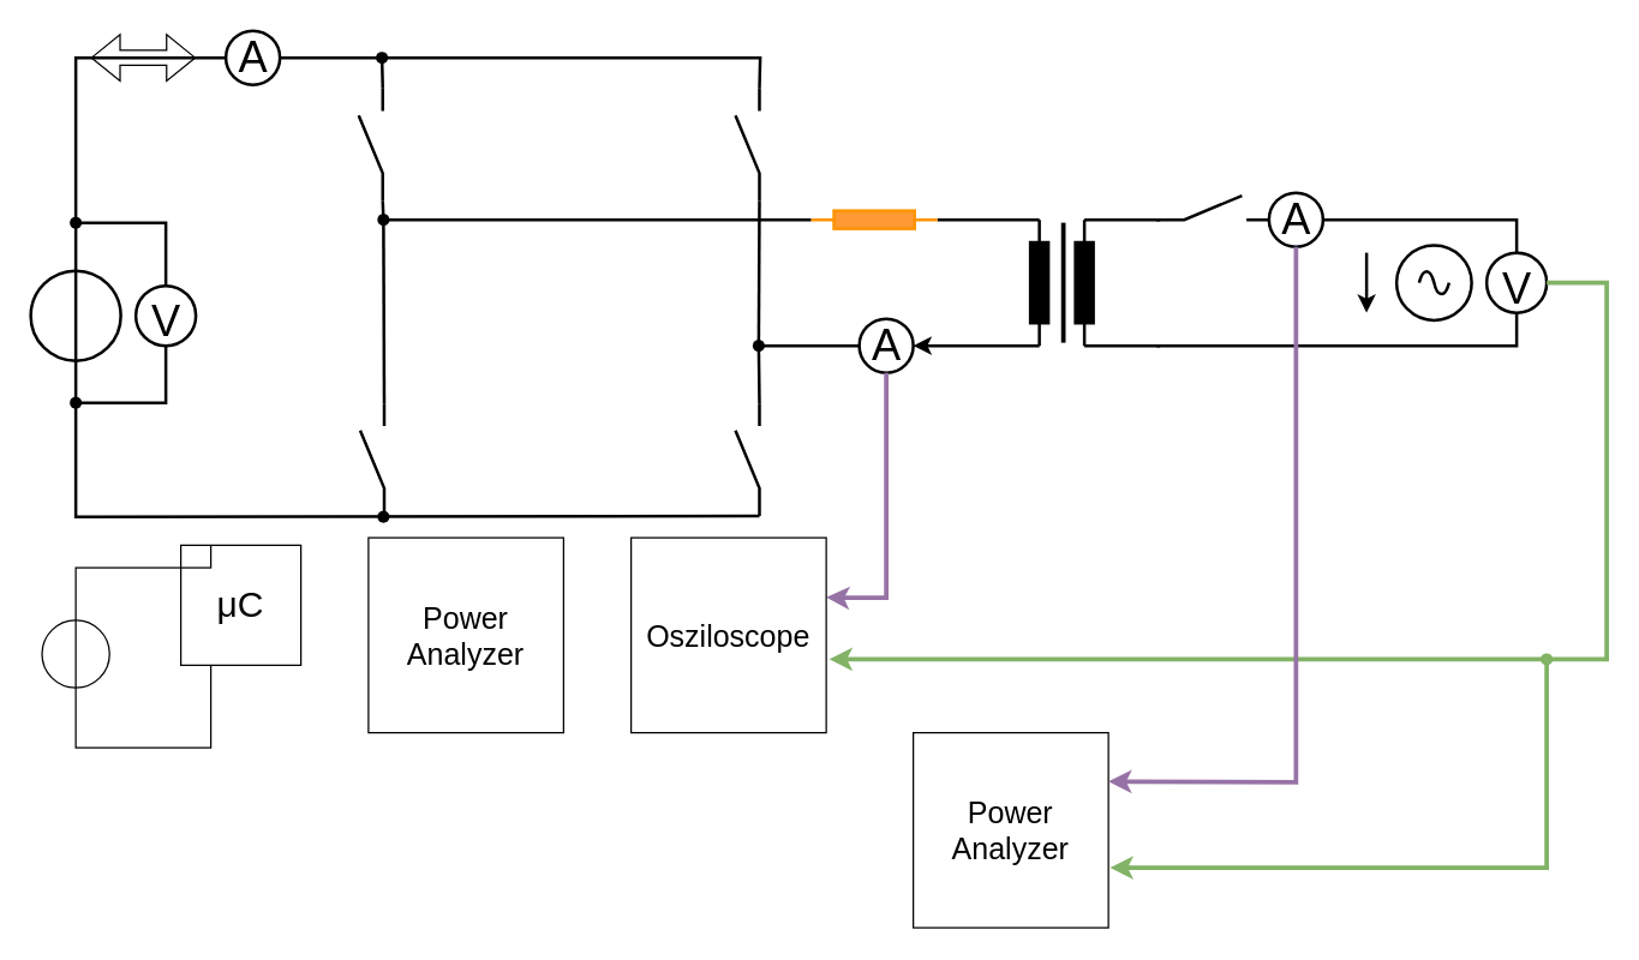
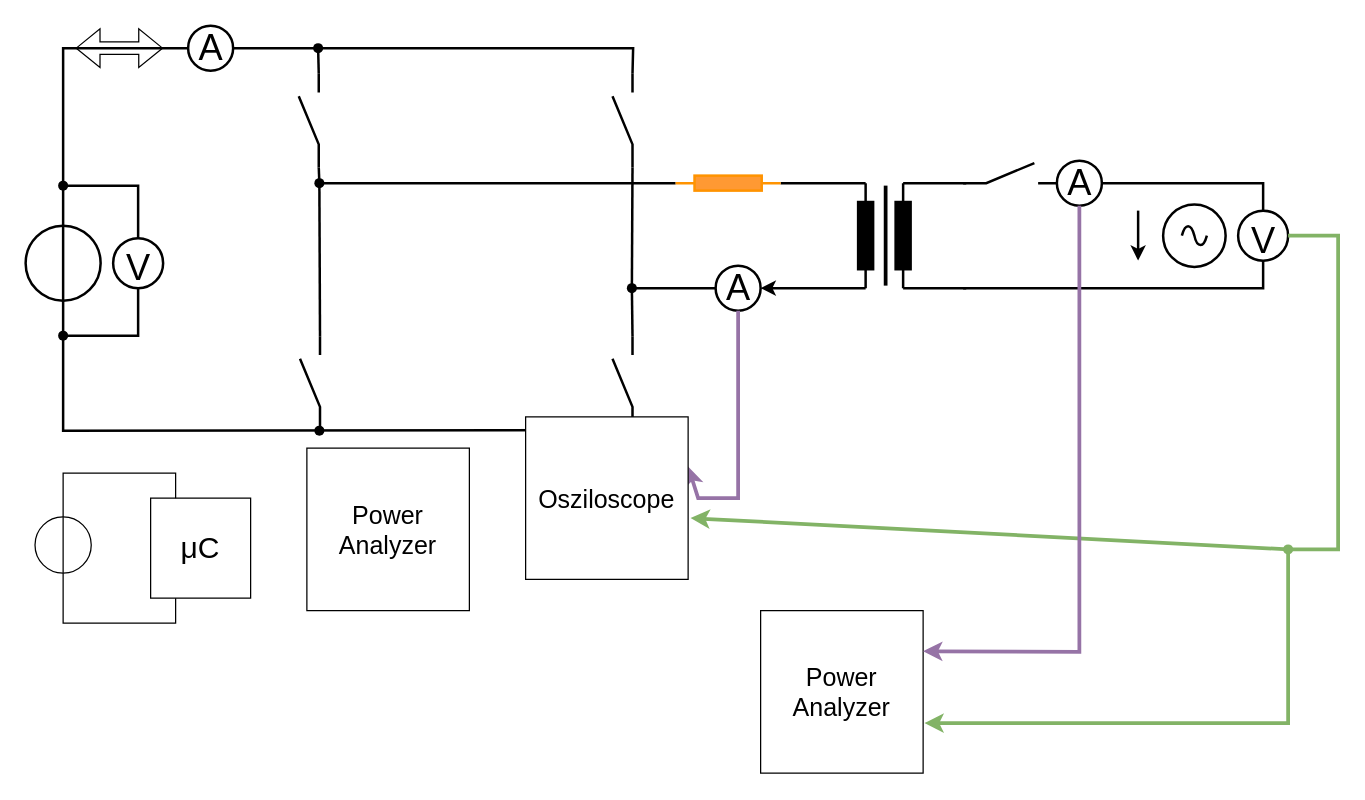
  <mxCell id="0" />
  <mxCell id="1" parent="0" />
  <mxCell id="2" value="" style="endArrow=none;html=1;rounded=0;entryX=0;entryY=0.5;entryDx=0;entryDy=0;entryPerimeter=0;exitX=0;exitY=0.5;exitDx=0;exitDy=0;exitPerimeter=0;strokeWidth=2;" edge="1" parent="1" source="30"><mxGeometry width="50" height="50" relative="1" as="geometry"><mxPoint x="732" y="146" as="sourcePoint" /><mxPoint x="772.5" y="146" as="targetPoint" /></mxGeometry></mxCell>
  <mxCell id="3" value="" style="pointerEvents=1;verticalLabelPosition=bottom;shadow=0;dashed=0;align=center;html=1;verticalAlign=top;shape=mxgraph.electrical.signal_sources.source;aspect=fixed;points=[[0.5,0,0],[1,0.5,0],[0.5,1,0],[0,0.5,0]];elSignalType=ac;strokeWidth=2;" vertex="1" parent="1"><mxGeometry x="930" y="163" width="50" height="50" as="geometry" /></mxCell>
  <mxCell id="4" value="" style="pointerEvents=1;verticalLabelPosition=bottom;shadow=0;dashed=0;align=center;html=1;verticalAlign=top;shape=mxgraph.electrical.electro-mechanical.make_contact;rotation=-90;strokeWidth=2;" vertex="1" parent="1"><mxGeometry x="209" y="88" width="75" height="16" as="geometry" /></mxCell>
  <mxCell id="5" value="" style="pointerEvents=1;verticalLabelPosition=bottom;shadow=0;dashed=0;align=center;html=1;verticalAlign=top;shape=mxgraph.electrical.electro-mechanical.make_contact;rotation=-90;strokeWidth=2;" vertex="1" parent="1"><mxGeometry x="460" y="88" width="75" height="16" as="geometry" /></mxCell>
  <mxCell id="6" value="" style="pointerEvents=1;verticalLabelPosition=bottom;shadow=0;dashed=0;align=center;html=1;verticalAlign=top;shape=mxgraph.electrical.electro-mechanical.make_contact;rotation=-90;strokeWidth=2;" vertex="1" parent="1"><mxGeometry x="210" y="298" width="75" height="16" as="geometry" /></mxCell>
  <mxCell id="7" value="" style="pointerEvents=1;verticalLabelPosition=bottom;shadow=0;dashed=0;align=center;html=1;verticalAlign=top;shape=mxgraph.electrical.electro-mechanical.make_contact;rotation=-90;strokeWidth=2;" vertex="1" parent="1"><mxGeometry x="460" y="298" width="75" height="16" as="geometry" /></mxCell>
  <mxCell id="8" value="&lt;p style=&quot;line-height: 70%;&quot;&gt;&lt;font style=&quot;font-size: 29px;&quot;&gt;V&lt;/font&gt;&lt;/p&gt;" style="verticalLabelPosition=middle;shadow=0;dashed=0;align=center;html=1;verticalAlign=middle;strokeWidth=2;shape=ellipse;aspect=fixed;fontSize=50;" vertex="1" parent="1"><mxGeometry x="990" y="168" width="40" height="40" as="geometry" /></mxCell>
  <mxCell id="9" value="A" style="verticalLabelPosition=middle;shadow=0;dashed=0;align=center;html=1;verticalAlign=middle;strokeWidth=2;shape=ellipse;aspect=fixed;fontSize=29;" vertex="1" parent="1"><mxGeometry x="572" y="212" width="36" height="36" as="geometry" /></mxCell>
  <mxCell id="10" value="" style="endArrow=classic;html=1;rounded=0;entryX=1;entryY=0.5;entryDx=0;entryDy=0;exitX=1;exitY=0.5;exitDx=0;exitDy=0;exitPerimeter=0;strokeWidth=2;" edge="1" parent="1" source="32" target="9"><mxGeometry width="50" height="50" relative="1" as="geometry"><mxPoint x="652" y="230" as="sourcePoint" /><mxPoint x="510" y="248" as="targetPoint" /></mxGeometry></mxCell>
  <mxCell id="11" value="" style="endArrow=none;html=1;rounded=0;entryX=0;entryY=0.5;entryDx=0;entryDy=0;entryPerimeter=0;exitX=0;exitY=0.5;exitDx=0;exitDy=0;exitPerimeter=0;strokeWidth=2;" edge="1" parent="1" source="32" target="33"><mxGeometry width="50" height="50" relative="1" as="geometry"><mxPoint x="652" y="146" as="sourcePoint" /><mxPoint x="630" y="146" as="targetPoint" /></mxGeometry></mxCell>
  <mxCell id="12" value="" style="shape=waypoint;sketch=0;fillStyle=solid;size=6;pointerEvents=1;points=[];fillColor=none;resizable=0;rotatable=0;perimeter=centerPerimeter;snapToPoint=1;strokeWidth=2;" vertex="1" parent="1"><mxGeometry x="245" y="136" width="20" height="20" as="geometry" /></mxCell>
  <mxCell id="13" value="" style="endArrow=none;html=1;rounded=0;entryX=1;entryY=0.5;entryDx=0;entryDy=0;entryPerimeter=0;exitX=0.4;exitY=0.75;exitDx=0;exitDy=0;exitPerimeter=0;strokeWidth=2;" edge="1" parent="1" source="12" target="33"><mxGeometry width="50" height="50" relative="1" as="geometry"><mxPoint x="430" y="298" as="sourcePoint" /><mxPoint x="530" y="146" as="targetPoint" /></mxGeometry></mxCell>
  <mxCell id="14" value="" style="endArrow=none;html=1;rounded=0;entryX=0.65;entryY=0.85;entryDx=0;entryDy=0;entryPerimeter=0;exitX=0;exitY=1;exitDx=0;exitDy=0;exitPerimeter=0;strokeWidth=2;" edge="1" parent="1" source="4" target="12"><mxGeometry width="50" height="50" relative="1" as="geometry"><mxPoint x="430" y="298" as="sourcePoint" /><mxPoint x="480" y="248" as="targetPoint" /></mxGeometry></mxCell>
  <mxCell id="15" value="" style="endArrow=none;html=1;rounded=0;exitX=1;exitY=1;exitDx=0;exitDy=0;exitPerimeter=0;strokeWidth=2;" edge="1" parent="1" source="6"><mxGeometry width="50" height="50" relative="1" as="geometry"><mxPoint x="430" y="298" as="sourcePoint" /><mxPoint x="255" y="146" as="targetPoint" /></mxGeometry></mxCell>
  <mxCell id="16" value="" style="shape=waypoint;sketch=0;fillStyle=solid;size=6;pointerEvents=1;points=[];fillColor=none;resizable=0;rotatable=0;perimeter=centerPerimeter;snapToPoint=1;strokeWidth=2;" vertex="1" parent="1"><mxGeometry x="495" y="220" width="20" height="20" as="geometry" /></mxCell>
  <mxCell id="17" value="" style="endArrow=none;html=1;rounded=0;entryX=0;entryY=0.5;entryDx=0;entryDy=0;exitX=0.5;exitY=0.65;exitDx=0;exitDy=0;exitPerimeter=0;strokeWidth=2;" edge="1" parent="1" source="16" target="9"><mxGeometry width="50" height="50" relative="1" as="geometry"><mxPoint x="430" y="298" as="sourcePoint" /><mxPoint x="480" y="248" as="targetPoint" /></mxGeometry></mxCell>
  <mxCell id="18" value="" style="endArrow=none;html=1;rounded=0;entryX=1;entryY=1;entryDx=0;entryDy=0;entryPerimeter=0;exitX=0.45;exitY=0.35;exitDx=0;exitDy=0;exitPerimeter=0;strokeWidth=2;" edge="1" parent="1" source="16" target="7"><mxGeometry width="50" height="50" relative="1" as="geometry"><mxPoint x="430" y="298" as="sourcePoint" /><mxPoint x="480" y="248" as="targetPoint" /></mxGeometry></mxCell>
  <mxCell id="19" value="" style="endArrow=none;html=1;rounded=0;entryX=0;entryY=1;entryDx=0;entryDy=0;entryPerimeter=0;exitX=0.45;exitY=0.3;exitDx=0;exitDy=0;exitPerimeter=0;strokeWidth=2;" edge="1" parent="1" source="16" target="5"><mxGeometry width="50" height="50" relative="1" as="geometry"><mxPoint x="430" y="298" as="sourcePoint" /><mxPoint x="480" y="248" as="targetPoint" /></mxGeometry></mxCell>
  <mxCell id="20" value="" style="endArrow=classic;html=1;rounded=0;strokeWidth=2;" edge="1" parent="1"><mxGeometry width="50" height="50" relative="1" as="geometry"><mxPoint x="910" y="168" as="sourcePoint" /><mxPoint x="910" y="208" as="targetPoint" /></mxGeometry></mxCell>
  <mxCell id="21" value="" style="endArrow=classic;html=1;rounded=0;exitX=0.5;exitY=1;exitDx=0;exitDy=0;fillColor=#e1d5e7;strokeColor=#9673a6;strokeWidth=3;entryX=1;entryY=0.305;entryDx=0;entryDy=0;entryPerimeter=0;" edge="1" parent="1" source="9" target="26"><mxGeometry width="50" height="50" relative="1" as="geometry"><mxPoint x="430" y="468" as="sourcePoint" /><mxPoint x="540" y="398" as="targetPoint" /><Array as="points"><mxPoint x="590" y="278" /><mxPoint x="590" y="398" /><mxPoint x="558" y="398" /></Array></mxGeometry></mxCell>
  <mxCell id="22" value="" style="endArrow=classic;html=1;rounded=0;exitDx=0;exitDy=0;fillColor=#d5e8d4;strokeColor=#82b366;strokeWidth=3;entryX=1.015;entryY=0.623;entryDx=0;entryDy=0;entryPerimeter=0;" edge="1" parent="1" source="59" target="26"><mxGeometry width="50" height="50" relative="1" as="geometry"><mxPoint x="430" y="468" as="sourcePoint" /><mxPoint x="520" y="438" as="targetPoint" /><Array as="points" /></mxGeometry></mxCell>
  <mxCell id="23" value="" style="pointerEvents=1;verticalLabelPosition=bottom;shadow=0;dashed=0;align=center;html=1;verticalAlign=top;shape=mxgraph.electrical.signal_sources.source;aspect=fixed;points=[[0.5,0,0],[1,0.5,0],[0.5,1,0],[0,0.5,0]];elSignalType=ideal;rotation=90;strokeWidth=2;" vertex="1" parent="1"><mxGeometry x="20" y="180" width="60" height="60" as="geometry" /></mxCell>
  <mxCell id="24" value="" style="endArrow=none;html=1;rounded=0;exitX=1;exitY=0.5;exitDx=0;exitDy=0;exitPerimeter=0;entryX=0;entryY=1;entryDx=0;entryDy=0;entryPerimeter=0;strokeWidth=2;" edge="1" parent="1" source="23" target="7"><mxGeometry width="50" height="50" relative="1" as="geometry"><mxPoint x="380" y="328" as="sourcePoint" /><mxPoint x="430" y="278" as="targetPoint" /><Array as="points"><mxPoint x="50" y="344" /></Array></mxGeometry></mxCell>
  <mxCell id="25" value="" style="endArrow=none;html=1;rounded=0;entryX=1;entryY=0.5;entryDx=0;entryDy=0;entryPerimeter=0;exitX=1;exitY=0.5;exitDx=0;exitDy=0;exitPerimeter=0;strokeWidth=2;" edge="1" parent="1" source="30"><mxGeometry width="50" height="50" relative="1" as="geometry"><mxPoint x="732" y="230" as="sourcePoint" /><mxPoint x="772.5" y="230" as="targetPoint" /><Array as="points" /></mxGeometry></mxCell>
- <mxCell id="26" value="&lt;font style=&quot;font-size: 20px;&quot;&gt;Osziloscope&lt;/font&gt;" style="whiteSpace=wrap;html=1;aspect=fixed;" vertex="1" parent="1"><mxGeometry x="420" y="358" width="130" height="130" as="geometry" /></mxCell>
+ <mxCell id="26" value="&lt;font style=&quot;font-size: 20px;&quot;&gt;Osziloscope&lt;/font&gt;" style="whiteSpace=wrap;html=1;aspect=fixed;" vertex="1" parent="1"><mxGeometry x="420" y="333" width="130" height="130" as="geometry" /></mxCell>
  <mxCell id="27" value="" style="endArrow=none;html=1;rounded=0;exitDx=0;exitDy=0;exitPerimeter=0;strokeWidth=2;entryX=0;entryY=0.5;entryDx=0;entryDy=0;" edge="1" parent="1" source="48" target="39"><mxGeometry width="50" height="50" relative="1" as="geometry"><mxPoint x="180" y="168" as="sourcePoint" /><mxPoint x="140" y="38" as="targetPoint" /><Array as="points"><mxPoint x="50" y="38" /></Array></mxGeometry></mxCell>
  <mxCell id="28" value="" style="endArrow=none;html=1;rounded=0;entryX=1;entryY=1;entryDx=0;entryDy=0;entryPerimeter=0;exitDx=0;exitDy=0;strokeWidth=2;" edge="1" parent="1" source="42" target="5"><mxGeometry width="50" height="50" relative="1" as="geometry"><mxPoint x="190" y="38" as="sourcePoint" /><mxPoint x="230" y="118" as="targetPoint" /><Array as="points"><mxPoint x="506" y="38" /></Array></mxGeometry></mxCell>
  <mxCell id="29" value="" style="endArrow=none;html=1;rounded=0;entryX=1;entryY=1;entryDx=0;entryDy=0;entryPerimeter=0;strokeWidth=2;" edge="1" parent="1" target="4"><mxGeometry width="50" height="50" relative="1" as="geometry"><mxPoint x="254" y="38" as="sourcePoint" /><mxPoint x="230" y="138" as="targetPoint" /></mxGeometry></mxCell>
  <mxCell id="30" value="" style="pointerEvents=1;verticalLabelPosition=bottom;shadow=0;dashed=0;align=center;html=1;verticalAlign=top;shape=mxgraph.electrical.resistors.resistor_1;rotation=90;strokeWidth=2;fillColor=#000000;" vertex="1" parent="1"><mxGeometry x="680" y="182" width="84" height="12" as="geometry" /></mxCell>
  <mxCell id="31" value="" style="endArrow=none;html=1;rounded=0;strokeWidth=3;" edge="1" parent="1"><mxGeometry width="50" height="50" relative="1" as="geometry"><mxPoint x="708" y="228" as="sourcePoint" /><mxPoint x="708" y="148" as="targetPoint" /></mxGeometry></mxCell>
  <mxCell id="32" value="" style="pointerEvents=1;verticalLabelPosition=bottom;shadow=0;dashed=0;align=center;html=1;verticalAlign=top;shape=mxgraph.electrical.resistors.resistor_1;rotation=90;strokeWidth=2;fillColor=#000000;" vertex="1" parent="1"><mxGeometry x="650" y="182" width="84" height="12" as="geometry" /></mxCell>
  <mxCell id="33" value="" style="pointerEvents=1;verticalLabelPosition=bottom;shadow=0;dashed=0;align=center;html=1;verticalAlign=top;shape=mxgraph.electrical.resistors.resistor_1;rotation=-180;strokeWidth=2;fillColor=#FF9933;strokeColor=#ff9300;" vertex="1" parent="1"><mxGeometry x="540" y="140" width="84" height="12" as="geometry" /></mxCell>
- <mxCell id="34" value="&lt;font style=&quot;font-size: 24px;&quot;&gt;μC&lt;/font&gt;" style="whiteSpace=wrap;html=1;aspect=fixed;" vertex="1" parent="1"><mxGeometry x="120" y="363" width="80" height="80" as="geometry" /></mxCell>
+ <mxCell id="34" value="&lt;font style=&quot;font-size: 24px;&quot;&gt;μC&lt;/font&gt;" style="whiteSpace=wrap;html=1;aspect=fixed;" vertex="1" parent="1"><mxGeometry x="120" y="398" width="80" height="80" as="geometry" /></mxCell>
  <mxCell id="35" value="" style="pointerEvents=1;verticalLabelPosition=bottom;shadow=0;dashed=0;align=center;html=1;verticalAlign=top;shape=mxgraph.electrical.signal_sources.source;aspect=fixed;points=[[0.5,0,0],[1,0.5,0],[0.5,1,0],[0,0.5,0]];elSignalType=ideal;rotation=90;strokeWidth=1;" vertex="1" parent="1"><mxGeometry x="27.5" y="413" width="45" height="45" as="geometry" /></mxCell>
  <mxCell id="36" value="" style="endArrow=none;html=1;rounded=0;entryX=0.25;entryY=0;entryDx=0;entryDy=0;exitX=0;exitY=0.5;exitDx=0;exitDy=0;exitPerimeter=0;" edge="1" parent="1" source="35" target="34"><mxGeometry width="50" height="50" relative="1" as="geometry"><mxPoint x="240" y="448" as="sourcePoint" /><mxPoint x="290" y="398" as="targetPoint" /><Array as="points"><mxPoint x="50" y="378" /><mxPoint x="140" y="378" /></Array></mxGeometry></mxCell>
  <mxCell id="37" value="" style="endArrow=none;html=1;rounded=0;entryX=0.25;entryY=1;entryDx=0;entryDy=0;exitX=1;exitY=0.5;exitDx=0;exitDy=0;exitPerimeter=0;" edge="1" parent="1" source="35" target="34"><mxGeometry width="50" height="50" relative="1" as="geometry"><mxPoint x="240" y="448" as="sourcePoint" /><mxPoint x="290" y="398" as="targetPoint" /><Array as="points"><mxPoint x="50" y="498" /><mxPoint x="140" y="498" /></Array></mxGeometry></mxCell>
  <mxCell id="38" value="" style="shape=flexArrow;endArrow=classic;startArrow=classic;html=1;rounded=0;" edge="1" parent="1"><mxGeometry width="100" height="100" relative="1" as="geometry"><mxPoint x="60" y="38" as="sourcePoint" /><mxPoint x="130" y="38" as="targetPoint" /></mxGeometry></mxCell>
  <mxCell id="39" value="A" style="verticalLabelPosition=middle;shadow=0;dashed=0;align=center;html=1;verticalAlign=middle;strokeWidth=2;shape=ellipse;aspect=fixed;fontSize=29;" vertex="1" parent="1"><mxGeometry x="150" y="20" width="36" height="36" as="geometry" /></mxCell>
  <mxCell id="40" value="" style="pointerEvents=1;verticalLabelPosition=bottom;shadow=0;dashed=0;align=center;html=1;verticalAlign=top;shape=mxgraph.electrical.electro-mechanical.make_contact;strokeWidth=2;" vertex="1" parent="1"><mxGeometry x="770" y="130" width="75" height="16" as="geometry" /></mxCell>
  <mxCell id="41" value="" style="endArrow=none;html=1;rounded=0;entryDx=0;entryDy=0;entryPerimeter=0;exitX=1;exitY=0.5;exitDx=0;exitDy=0;strokeWidth=2;" edge="1" parent="1" source="39" target="42"><mxGeometry width="50" height="50" relative="1" as="geometry"><mxPoint x="186" y="38" as="sourcePoint" /><mxPoint x="506" y="59" as="targetPoint" /><Array as="points" /></mxGeometry></mxCell>
  <mxCell id="42" value="" style="shape=waypoint;sketch=0;fillStyle=solid;size=6;pointerEvents=1;points=[];fillColor=none;resizable=0;rotatable=0;perimeter=centerPerimeter;snapToPoint=1;strokeWidth=2;" vertex="1" parent="1"><mxGeometry x="244" y="28" width="20" height="20" as="geometry" /></mxCell>
  <mxCell id="43" value="" style="shape=waypoint;sketch=0;fillStyle=solid;size=6;pointerEvents=1;points=[];fillColor=none;resizable=0;rotatable=0;perimeter=centerPerimeter;snapToPoint=1;strokeWidth=2;" vertex="1" parent="1"><mxGeometry x="245" y="334" width="20" height="20" as="geometry" /></mxCell>
  <mxCell id="44" value="&lt;p style=&quot;line-height: 70%;&quot;&gt;&lt;font style=&quot;font-size: 29px;&quot;&gt;V&lt;/font&gt;&lt;/p&gt;" style="verticalLabelPosition=middle;shadow=0;dashed=0;align=center;html=1;verticalAlign=middle;strokeWidth=2;shape=ellipse;aspect=fixed;fontSize=50;" vertex="1" parent="1"><mxGeometry x="90" y="190" width="40" height="40" as="geometry" /></mxCell>
  <mxCell id="45" value="" style="endArrow=none;html=1;rounded=0;strokeWidth=2;entryX=0.5;entryY=1;entryDx=0;entryDy=0;" edge="1" parent="1" source="50" target="44"><mxGeometry width="50" height="50" relative="1" as="geometry"><mxPoint x="50" y="268" as="sourcePoint" /><mxPoint x="290" y="278" as="targetPoint" /><Array as="points"><mxPoint x="110" y="268" /></Array></mxGeometry></mxCell>
  <mxCell id="46" value="" style="endArrow=none;html=1;rounded=0;strokeWidth=2;entryX=0.5;entryY=0;entryDx=0;entryDy=0;" edge="1" parent="1" target="44"><mxGeometry width="50" height="50" relative="1" as="geometry"><mxPoint x="50" y="148" as="sourcePoint" /><mxPoint x="300" y="288" as="targetPoint" /><Array as="points"><mxPoint x="110" y="148" /></Array></mxGeometry></mxCell>
  <mxCell id="47" value="" style="endArrow=none;html=1;rounded=0;exitX=0;exitY=0.5;exitDx=0;exitDy=0;exitPerimeter=0;strokeWidth=2;entryDx=0;entryDy=0;" edge="1" parent="1" source="23" target="48"><mxGeometry width="50" height="50" relative="1" as="geometry"><mxPoint x="50" y="180" as="sourcePoint" /><mxPoint x="150" y="38" as="targetPoint" /><Array as="points" /></mxGeometry></mxCell>
  <mxCell id="48" value="" style="shape=waypoint;sketch=0;fillStyle=solid;size=6;pointerEvents=1;points=[];fillColor=none;resizable=0;rotatable=0;perimeter=centerPerimeter;snapToPoint=1;strokeWidth=2;" vertex="1" parent="1"><mxGeometry x="40" y="138" width="20" height="20" as="geometry" /></mxCell>
  <mxCell id="49" value="" style="endArrow=none;html=1;rounded=0;strokeWidth=2;entryDx=0;entryDy=0;" edge="1" parent="1" target="50"><mxGeometry width="50" height="50" relative="1" as="geometry"><mxPoint x="50" y="268" as="sourcePoint" /><mxPoint x="110" y="230" as="targetPoint" /><Array as="points" /></mxGeometry></mxCell>
  <mxCell id="50" value="" style="shape=waypoint;sketch=0;fillStyle=solid;size=6;pointerEvents=1;points=[];fillColor=none;resizable=0;rotatable=0;perimeter=centerPerimeter;snapToPoint=1;strokeWidth=2;" vertex="1" parent="1"><mxGeometry x="40" y="258" width="20" height="20" as="geometry" /></mxCell>
  <mxCell id="51" value="&lt;span style=&quot;font-size: 20px;&quot;&gt;Power Analyzer&lt;/span&gt;&lt;span style=&quot;caret-color: rgba(0, 0, 0, 0); color: rgba(0, 0, 0, 0); font-family: monospace; font-size: 0px; text-align: start; white-space: nowrap;&quot;&gt;%3CmxGraphModel%3E%3Croot%3E%3CmxCell%20id%3D%220%22%2F%3E%3CmxCell%20id%3D%221%22%20parent%3D%220%22%2F%3E%3CmxCell%20id%3D%222%22%20value%3D%22%26lt%3Bfont%20style%3D%26quot%3Bfont-size%3A%2020px%3B%26quot%3B%26gt%3BOsziloscope%26lt%3B%2Ffont%26gt%3B%22%20style%3D%22whiteSpace%3Dwrap%3Bhtml%3D1%3Baspect%3Dfixed%3B%22%20vertex%3D%221%22%20parent%3D%221%22%3E%3CmxGeometry%20x%3D%22430%22%20y%3D%22370%22%20width%3D%22130%22%20height%3D%22130%22%20as%3D%22geometry%22%2F%3E%3C%2FmxCell%3E%3C%2Froot%3E%3C%2FmxGraphModel%3E&lt;/span&gt;" style="whiteSpace=wrap;html=1;aspect=fixed;" vertex="1" parent="1"><mxGeometry x="245" y="358" width="130" height="130" as="geometry" /></mxCell>
  <mxCell id="52" value="&lt;span style=&quot;font-size: 20px;&quot;&gt;Power Analyzer&lt;/span&gt;&lt;span style=&quot;caret-color: rgba(0, 0, 0, 0); color: rgba(0, 0, 0, 0); font-family: monospace; font-size: 0px; text-align: start; white-space: nowrap;&quot;&gt;%3CmxGraphModel%3E%3Croot%3E%3CmxCell%20id%3D%220%22%2F%3E%3CmxCell%20id%3D%221%22%20parent%3D%220%22%2F%3E%3CmxCell%20id%3D%222%22%20value%3D%22%26lt%3Bfont%20style%3D%26quot%3Bfont-size%3A%2020px%3B%26quot%3B%26gt%3BOsziloscope%26lt%3B%2Ffont%26gt%3B%22%20style%3D%22whiteSpace%3Dwrap%3Bhtml%3D1%3Baspect%3Dfixed%3B%22%20vertex%3D%221%22%20parent%3D%221%22%3E%3CmxGeometry%20x%3D%22430%22%20y%3D%22370%22%20width%3D%22130%22%20height%3D%22130%22%20as%3D%22geometry%22%2F%3E%3C%2FmxCell%3E%3C%2Froot%3E%3C%2FmxGraphModel%3E&lt;/span&gt;" style="whiteSpace=wrap;html=1;aspect=fixed;" vertex="1" parent="1"><mxGeometry x="608" y="488" width="130" height="130" as="geometry" /></mxCell>
  <mxCell id="53" value="A" style="verticalLabelPosition=middle;shadow=0;dashed=0;align=center;html=1;verticalAlign=middle;strokeWidth=2;shape=ellipse;aspect=fixed;fontSize=29;" vertex="1" parent="1"><mxGeometry x="845" y="128" width="36" height="36" as="geometry" /></mxCell>
  <mxCell id="54" value="" style="endArrow=none;html=1;rounded=0;entryX=0.5;entryY=0;entryDx=0;entryDy=0;exitX=1;exitY=0.5;exitDx=0;exitDy=0;strokeWidth=2;" edge="1" parent="1" source="53" target="8"><mxGeometry width="50" height="50" relative="1" as="geometry"><mxPoint x="910" y="147.5" as="sourcePoint" /><mxPoint x="1195" y="147.5" as="targetPoint" /><Array as="points"><mxPoint x="1010" y="146" /></Array></mxGeometry></mxCell>
  <mxCell id="55" value="" style="endArrow=none;html=1;rounded=0;entryX=0.5;entryY=1;entryDx=0;entryDy=0;exitX=1;exitY=0.5;exitDx=0;exitDy=0;strokeWidth=2;" edge="1" parent="1" target="8"><mxGeometry width="50" height="50" relative="1" as="geometry"><mxPoint x="770" y="230" as="sourcePoint" /><mxPoint x="899" y="252" as="targetPoint" /><Array as="points"><mxPoint x="1010" y="230" /></Array></mxGeometry></mxCell>
  <mxCell id="56" value="" style="endArrow=classic;html=1;rounded=0;exitX=0.5;exitY=1;exitDx=0;exitDy=0;fillColor=#e1d5e7;strokeColor=#9673a6;strokeWidth=3;entryX=1;entryY=0.25;entryDx=0;entryDy=0;" edge="1" parent="1" source="53" target="52"><mxGeometry width="50" height="50" relative="1" as="geometry"><mxPoint x="900" y="220" as="sourcePoint" /><mxPoint x="860" y="370" as="targetPoint" /><Array as="points"><mxPoint x="863" y="378" /><mxPoint x="863" y="521" /></Array></mxGeometry></mxCell>
  <mxCell id="57" value="" style="endArrow=classic;html=1;rounded=0;fillColor=#d5e8d4;strokeColor=#82b366;strokeWidth=3;entryX=1.008;entryY=0.692;entryDx=0;entryDy=0;entryPerimeter=0;" edge="1" parent="1" target="52"><mxGeometry width="50" height="50" relative="1" as="geometry"><mxPoint x="1030" y="438" as="sourcePoint" /><mxPoint x="690" y="579" as="targetPoint" /><Array as="points"><mxPoint x="1030" y="458" /><mxPoint x="1030" y="578" /></Array></mxGeometry></mxCell>
  <mxCell id="58" value="" style="endArrow=none;html=1;rounded=0;exitX=1;exitY=0.5;exitDx=0;exitDy=0;fillColor=#d5e8d4;strokeColor=#82b366;strokeWidth=3;entryDx=0;entryDy=0;entryPerimeter=0;endFill=0;" edge="1" parent="1" source="8" target="59"><mxGeometry width="50" height="50" relative="1" as="geometry"><mxPoint x="1030" y="188" as="sourcePoint" /><mxPoint x="552" y="439" as="targetPoint" /><Array as="points"><mxPoint x="1070" y="188" /><mxPoint x="1070" y="439" /></Array></mxGeometry></mxCell>
  <mxCell id="59" value="" style="shape=waypoint;sketch=0;fillStyle=solid;size=6;pointerEvents=1;points=[];fillColor=#d5e8d4;resizable=0;rotatable=0;perimeter=centerPerimeter;snapToPoint=1;strokeColor=#82b366;strokeWidth=2;" vertex="1" parent="1"><mxGeometry x="1020" y="429" width="20" height="20" as="geometry" /></mxCell>
